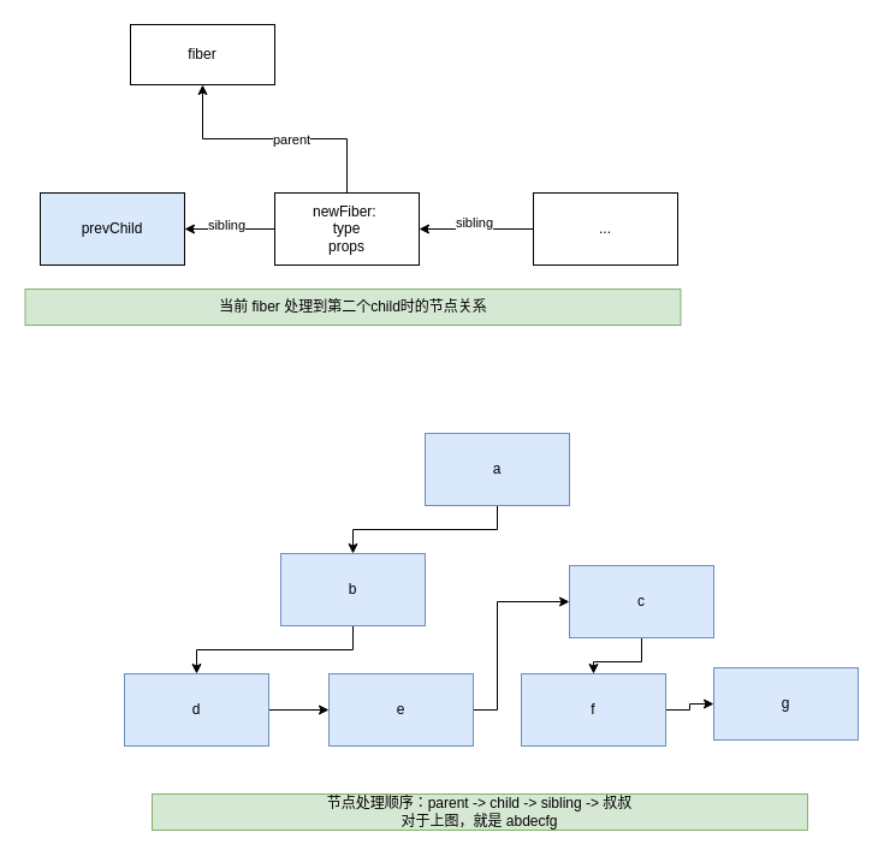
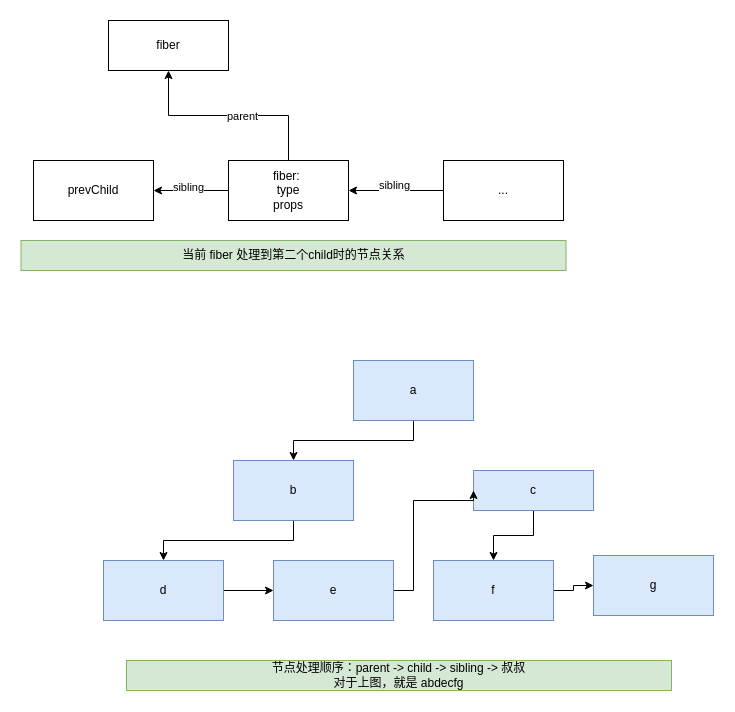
  <mxCell id="0" />
  <mxCell id="1" parent="0" />
  <mxCell id="2" value="fiber" style="rounded=0;whiteSpace=wrap;html=1;" vertex="1" parent="1"><mxGeometry x="108" y="20" width="120" height="50" as="geometry" /></mxCell>
- <mxCell id="3" value="prevChild" style="rounded=0;whiteSpace=wrap;html=1;fillColor=#dae8fc;" vertex="1" parent="1"><mxGeometry x="33" y="160" width="120" height="60" as="geometry" /></mxCell>
+ <mxCell id="3" value="prevChild" style="rounded=0;whiteSpace=wrap;html=1;" vertex="1" parent="1"><mxGeometry x="33" y="160" width="120" height="60" as="geometry" /></mxCell>
  <mxCell id="4" style="edgeStyle=orthogonalEdgeStyle;rounded=0;orthogonalLoop=1;jettySize=auto;html=1;exitX=0.5;exitY=0;exitDx=0;exitDy=0;entryX=0.5;entryY=1;entryDx=0;entryDy=0;" edge="1" parent="1" source="8" target="2"><mxGeometry relative="1" as="geometry" /></mxCell>
  <mxCell id="5" value="parent" style="edgeLabel;html=1;align=center;verticalAlign=middle;resizable=0;points=[];" vertex="1" connectable="0" parent="4"><mxGeometry x="-0.12" relative="1" as="geometry"><mxPoint as="offset" /></mxGeometry></mxCell>
  <mxCell id="6" style="edgeStyle=orthogonalEdgeStyle;rounded=0;orthogonalLoop=1;jettySize=auto;html=1;exitX=0;exitY=0.5;exitDx=0;exitDy=0;entryX=1;entryY=0.5;entryDx=0;entryDy=0;" edge="1" parent="1" source="8" target="3"><mxGeometry relative="1" as="geometry" /></mxCell>
  <mxCell id="7" value="sibling" style="edgeLabel;html=1;align=center;verticalAlign=middle;resizable=0;points=[];" vertex="1" connectable="0" parent="6"><mxGeometry x="0.093" y="-4" relative="1" as="geometry"><mxPoint as="offset" /></mxGeometry></mxCell>
- <mxCell id="8" value="newFiber:&amp;nbsp;&lt;div&gt;type&lt;/div&gt;&lt;div&gt;props&lt;/div&gt;" style="rounded=0;whiteSpace=wrap;html=1;" vertex="1" parent="1"><mxGeometry x="228" y="160" width="120" height="60" as="geometry" /></mxCell>
+ <mxCell id="8" value="fiber:&amp;nbsp;&lt;div&gt;type&lt;/div&gt;&lt;div&gt;props&lt;/div&gt;" style="rounded=0;whiteSpace=wrap;html=1;" vertex="1" parent="1"><mxGeometry x="228" y="160" width="120" height="60" as="geometry" /></mxCell>
  <mxCell id="9" style="edgeStyle=orthogonalEdgeStyle;rounded=0;orthogonalLoop=1;jettySize=auto;html=1;exitX=0;exitY=0.5;exitDx=0;exitDy=0;entryX=1;entryY=0.5;entryDx=0;entryDy=0;" edge="1" parent="1" source="11" target="8"><mxGeometry relative="1" as="geometry" /></mxCell>
  <mxCell id="10" value="sibling" style="edgeLabel;html=1;align=center;verticalAlign=middle;resizable=0;points=[];" vertex="1" connectable="0" parent="9"><mxGeometry x="0.032" y="3" relative="1" as="geometry"><mxPoint x="-1" y="-9" as="offset" /></mxGeometry></mxCell>
  <mxCell id="11" value="..." style="rounded=0;whiteSpace=wrap;html=1;" vertex="1" parent="1"><mxGeometry x="443" y="160" width="120" height="60" as="geometry" /></mxCell>
  <mxCell id="12" style="edgeStyle=orthogonalEdgeStyle;rounded=0;orthogonalLoop=1;jettySize=auto;html=1;exitX=0.5;exitY=1;exitDx=0;exitDy=0;entryX=0.5;entryY=0;entryDx=0;entryDy=0;" edge="1" parent="1" source="13" target="15"><mxGeometry relative="1" as="geometry" /></mxCell>
  <mxCell id="13" value="a" style="rounded=0;whiteSpace=wrap;html=1;fillColor=#dae8fc;strokeColor=#6c8ebf;" vertex="1" parent="1"><mxGeometry x="353" y="360" width="120" height="60" as="geometry" /></mxCell>
  <mxCell id="14" style="edgeStyle=orthogonalEdgeStyle;rounded=0;orthogonalLoop=1;jettySize=auto;html=1;exitX=0.5;exitY=1;exitDx=0;exitDy=0;entryX=0.5;entryY=0;entryDx=0;entryDy=0;" edge="1" parent="1" source="15" target="19"><mxGeometry relative="1" as="geometry" /></mxCell>
  <mxCell id="15" value="b" style="rounded=0;whiteSpace=wrap;html=1;fillColor=#dae8fc;strokeColor=#6c8ebf;" vertex="1" parent="1"><mxGeometry x="233" y="460" width="120" height="60" as="geometry" /></mxCell>
  <mxCell id="16" style="edgeStyle=orthogonalEdgeStyle;rounded=0;orthogonalLoop=1;jettySize=auto;html=1;exitX=0.5;exitY=1;exitDx=0;exitDy=0;entryX=0.5;entryY=0;entryDx=0;entryDy=0;" edge="1" parent="1" source="17" target="23"><mxGeometry relative="1" as="geometry" /></mxCell>
- <mxCell id="17" value="c" style="rounded=0;whiteSpace=wrap;html=1;fillColor=#dae8fc;strokeColor=#6c8ebf;" vertex="1" parent="1"><mxGeometry x="473" y="470" width="120" height="60" as="geometry" /></mxCell>
+ <mxCell id="17" value="c" style="rounded=0;whiteSpace=wrap;html=1;fillColor=#dae8fc;strokeColor=#6c8ebf;" vertex="1" parent="1"><mxGeometry x="473" y="470" width="120" height="40" as="geometry" /></mxCell>
  <mxCell id="18" style="edgeStyle=orthogonalEdgeStyle;rounded=0;orthogonalLoop=1;jettySize=auto;html=1;exitX=1;exitY=0.5;exitDx=0;exitDy=0;entryX=0;entryY=0.5;entryDx=0;entryDy=0;" edge="1" parent="1" source="19" target="21"><mxGeometry relative="1" as="geometry" /></mxCell>
  <mxCell id="19" value="d" style="rounded=0;whiteSpace=wrap;html=1;fillColor=#dae8fc;strokeColor=#6c8ebf;" vertex="1" parent="1"><mxGeometry x="103" y="560" width="120" height="60" as="geometry" /></mxCell>
  <mxCell id="20" style="edgeStyle=orthogonalEdgeStyle;rounded=0;orthogonalLoop=1;jettySize=auto;html=1;exitX=1;exitY=0.5;exitDx=0;exitDy=0;entryX=0;entryY=0.5;entryDx=0;entryDy=0;" edge="1" parent="1" source="21" target="17"><mxGeometry relative="1" as="geometry"><Array as="points"><mxPoint x="413" y="590" /><mxPoint x="413" y="500" /></Array></mxGeometry></mxCell>
  <mxCell id="21" value="e" style="rounded=0;whiteSpace=wrap;html=1;fillColor=#dae8fc;strokeColor=#6c8ebf;" vertex="1" parent="1"><mxGeometry x="273" y="560" width="120" height="60" as="geometry" /></mxCell>
  <mxCell id="22" value="" style="edgeStyle=orthogonalEdgeStyle;rounded=0;orthogonalLoop=1;jettySize=auto;html=1;" edge="1" parent="1" source="23" target="24"><mxGeometry relative="1" as="geometry" /></mxCell>
  <mxCell id="23" value="f" style="rounded=0;whiteSpace=wrap;html=1;fillColor=#dae8fc;strokeColor=#6c8ebf;" vertex="1" parent="1"><mxGeometry x="433" y="560" width="120" height="60" as="geometry" /></mxCell>
  <mxCell id="24" value="g" style="rounded=0;whiteSpace=wrap;html=1;fillColor=#dae8fc;strokeColor=#6c8ebf;" vertex="1" parent="1"><mxGeometry x="593" y="555" width="120" height="60" as="geometry" /></mxCell>
  <mxCell id="25" value="节点处理顺序：parent -&amp;gt; child -&amp;gt; sibling -&amp;gt; 叔叔&lt;div&gt;对于上图，就是 abdecfg&lt;/div&gt;" style="text;html=1;align=center;verticalAlign=middle;whiteSpace=wrap;rounded=0;fillColor=#d5e8d4;strokeColor=#82b366;" vertex="1" parent="1"><mxGeometry x="126" y="660" width="545" height="30" as="geometry" /></mxCell>
  <mxCell id="26" value="当前 fiber 处理到第二个child时的节点关系" style="text;html=1;align=center;verticalAlign=middle;whiteSpace=wrap;rounded=0;fillColor=#d5e8d4;strokeColor=#82b366;" vertex="1" parent="1"><mxGeometry x="20.5" y="240" width="545" height="30" as="geometry" /></mxCell>
